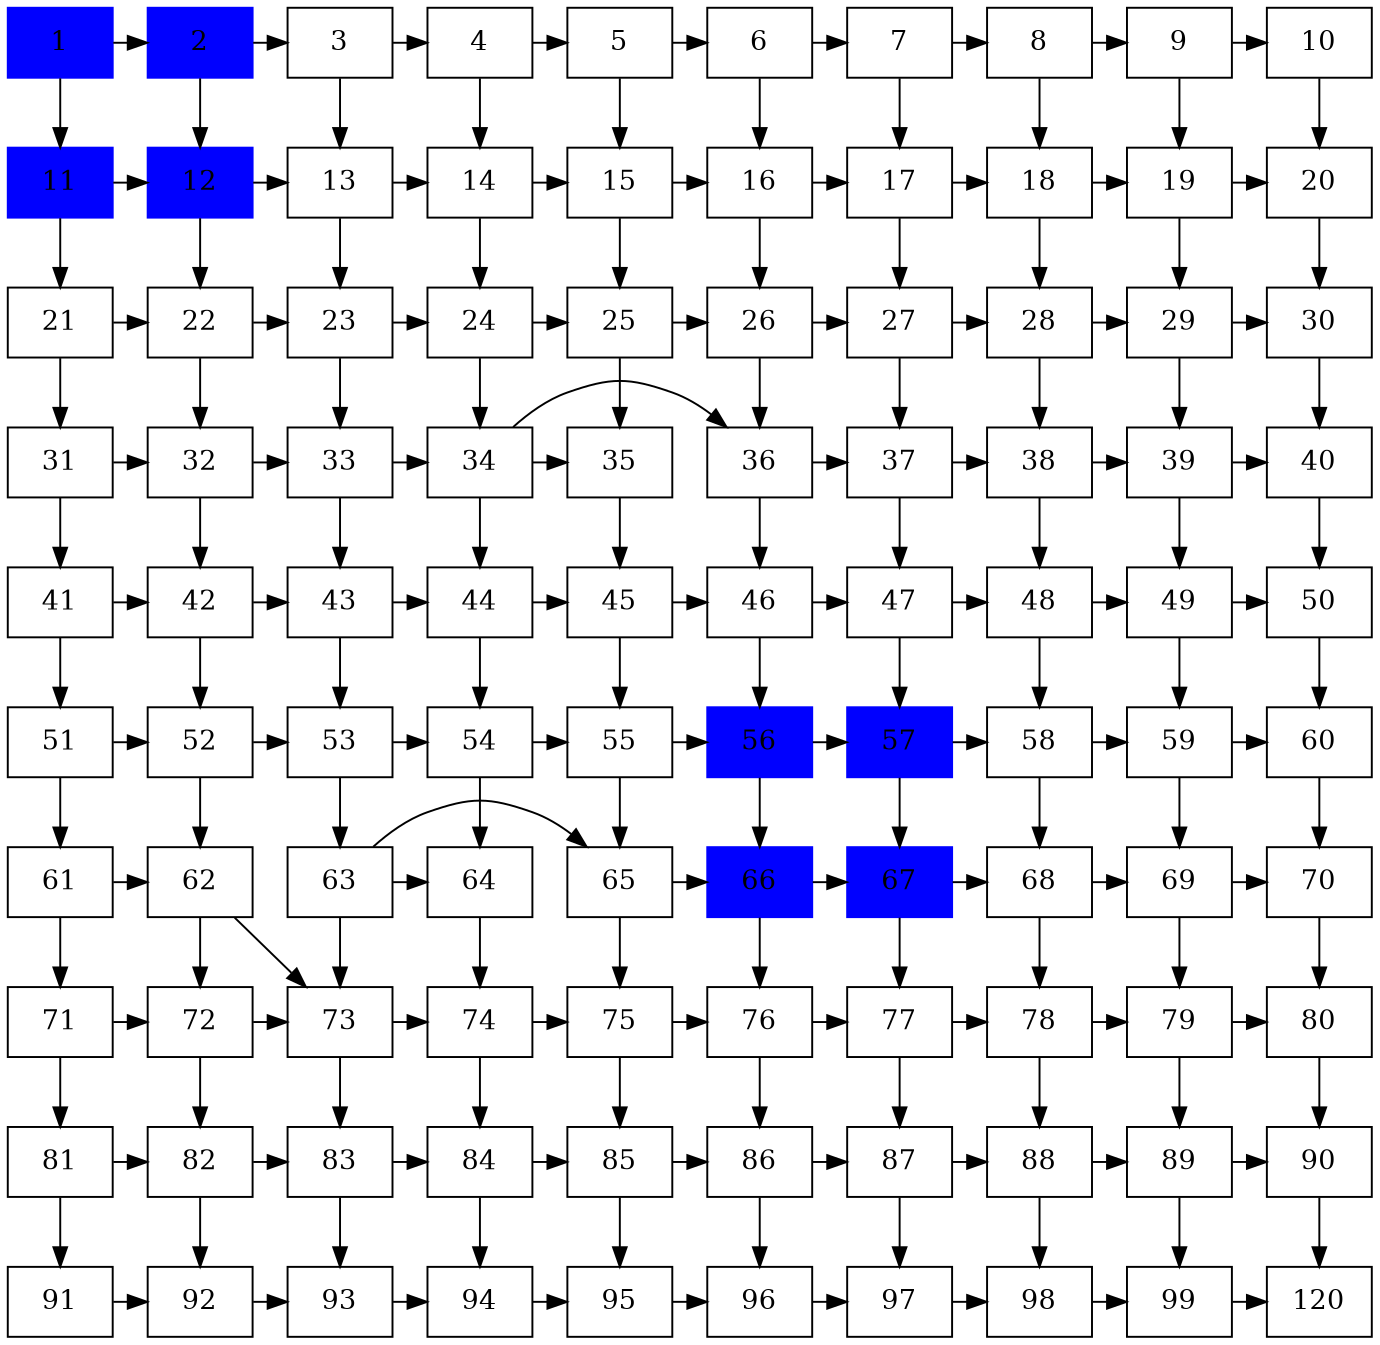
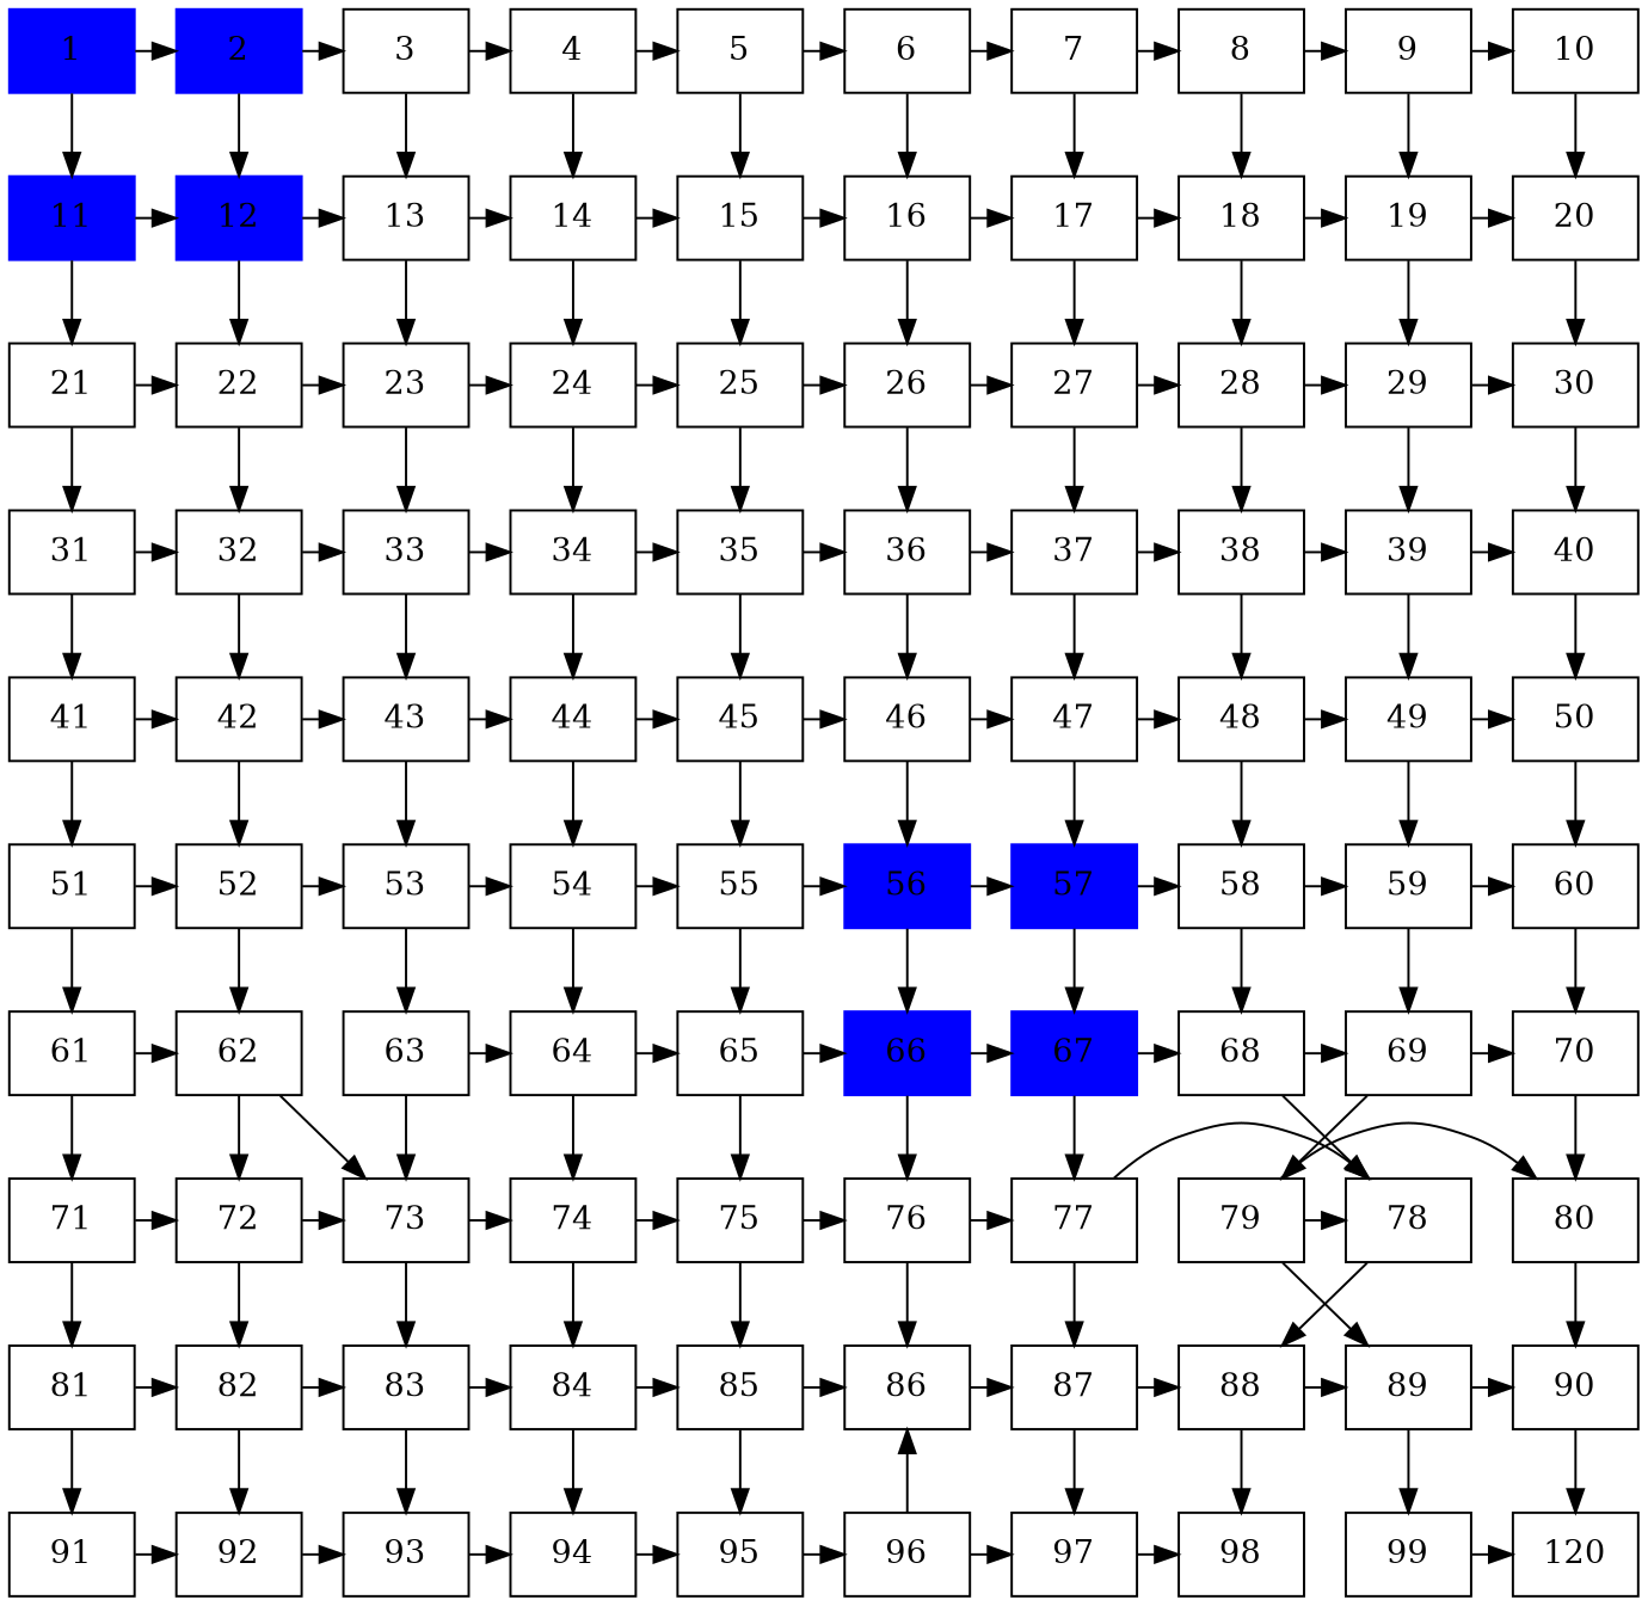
  digraph {
    rankdir=TB
    node [group=1 shape=box style=filled fillcolor=white]
    1 [color=blue fillcolor=""]
    2 [color=blue group=2 fillcolor=""]
    3 [group=3]
    4 [group=4]
    5 [group=5]
    6 [group=6]
    7 [group=7]
    8 [group=8]
    9 [group=9]
    10 [group=0]
    11 [color=blue fillcolor=""]
    12 [color=blue group=2 fillcolor=""]
    13 [group=3]
    14 [group=4]
    15 [group=5]
    16 [group=6]
    17 [group=7]
    18 [group=8]
    19 [group=9]
    20 [group=0]
    21
    22 [group=2]
    23 [group=3]
    24 [group=4]
    25 [group=5]
    26 [group=6]
    27 [group=7]
    28 [group=8]
    29 [group=9]
    30 [group=0]
    31
    32 [group=2]
    33 [group=3]
    34 [group=4]
    35 [group=5]
    36 [group=6]
    37 [group=7]
    38 [group=8]
    39 [group=9]
    40 [group=0]
    41
    42 [group=2]
    43 [group=3]
    44 [group=4]
    45 [group=5]
    46 [group=6]
    47 [group=7]
    48 [group=8]
    49 [group=9]
    50 [group=0]
    51
    52 [group=2]
    53 [group=3]
    54 [group=4]
    55 [group=5]
    56 [color=blue group=6 fillcolor=""]
    57 [color=blue group=7 fillcolor=""]
    58 [group=8]
    59 [group=9]
    60 [group=0]
    61
    62 [group=2]
    63 [group=3]
    64 [group=4]
    65 [group=5]
    66 [color=blue group=6 fillcolor=""]
    67 [color=blue group=7 fillcolor=""]
    68 [group=8]
    69 [group=9]
    70 [group=0]
    71
    72 [group=2]
    73 [group=3]
    74 [group=4]
    75 [group=5]
    76 [group=6]
    77 [group=7]
    78 [group=8]
    79 [group=9]
    80 [group=0]
    81
    82 [group=2]
    83 [group=3]
    84 [group=4]
    85 [group=5]
    86 [group=6]
    87 [group=7]
    88 [group=8]
    89 [group=9]
    90 [group=0]
    91
    92 [group=2]
    93 [group=3]
    94 [group=4]
    95 [group=5]
    96 [group=6]
    97 [group=7]
    98 [group=8]
    99 [group=9]
    n100 [group=0 label=120]
    subgraph sub_1 {
      rank=same
      1
      2
      3
      4
      5
      6
      7
      8
      9
      10
    }
    subgraph sub_2 {
      rank=same
      11
      12
      13
      14
      15
      16
      17
      18
      19
      20
    }
    subgraph sub_3 {
      rank=same
      21
      22
      23
      24
      25
      26
      27
      28
      29
      30
    }
    subgraph sub_4 {
      rank=same
      31
      32
      33
      34
      35
      36
      37
      38
      39
      40
    }
    subgraph sub_5 {
      rank=same
      41
      42
      43
      44
      45
      46
      47
      48
      49
      50
    }
    subgraph sub_6 {
      rank=same
      51
      52
      53
      54
      55
      56
      57
      58
      59
      60
    }
    subgraph sub_7 {
      rank=same
      61
      62
      63
      64
      65
      66
      67
      68
      69
      70
    }
    subgraph sub_8 {
      rank=same
      71
      72
      73
      74
      75
      76
      77
      78
      79
      80
    }
    subgraph sub_9 {
      rank=same
      81
      82
      83
      84
      85
      86
      87
      88
      89
      90
    }
    subgraph sub_10 {
      rank=same
      91
      92
      93
      94
      95
      96
      97
      98
      99
      n100
    }
    1 -> 2
    1 -> 11
    2 -> 3
    2 -> 12
    3 -> 4
    3 -> 13
    4 -> 5
    4 -> 14
    5 -> 6
    5 -> 15
    6 -> 7
    6 -> 16
    7 -> 8
    7 -> 17
    8 -> 9
    8 -> 18
    9 -> 10
    9 -> 19
    10 -> 20
    11 -> 12
    11 -> 21
    12 -> 13
    12 -> 22
    13 -> 14
    13 -> 23
    14 -> 15
    14 -> 24
    15 -> 16
    15 -> 25
    16 -> 17
    16 -> 26
    17 -> 18
    17 -> 27
    18 -> 19
    18 -> 28
    19 -> 20
    19 -> 29
    20 -> 30
    21 -> 22
    21 -> 31
    22 -> 23
    22 -> 32
    23 -> 24
    23 -> 33
    24 -> 25
    24 -> 34
    25 -> 26
    25 -> 35
    26 -> 27
    26 -> 36
    27 -> 28
    27 -> 37
    28 -> 29
    28 -> 38
    29 -> 30
    29 -> 39
    30 -> 40
    31 -> 32
    31 -> 41
    32 -> 33
    32 -> 42
    33 -> 34
    33 -> 43
    34 -> 35
    34 -> 44
-   34 -> 36
+   35 -> 36
    35 -> 45
    36 -> 37
    36 -> 46
    37 -> 38
    37 -> 47
    38 -> 39
    38 -> 48
    39 -> 40
    39 -> 49
    40 -> 50
    41 -> 42
    41 -> 51
    42 -> 43
    42 -> 52
    43 -> 44
    43 -> 53
    44 -> 45
    44 -> 54
    45 -> 46
    45 -> 55
    46 -> 47
    46 -> 56
    47 -> 48
    47 -> 57
    48 -> 49
    48 -> 58
    49 -> 50
    49 -> 59
    50 -> 60
    51 -> 52
    51 -> 61
    52 -> 53
    52 -> 62
    53 -> 54
    53 -> 63
    54 -> 55
    54 -> 64
    55 -> 56
    55 -> 65
    56 -> 57
    56 -> 66
    57 -> 58
    57 -> 67
    58 -> 59
    58 -> 68
    59 -> 60
    59 -> 69
    60 -> 70
    61 -> 62
    61 -> 71
    62 -> 72
    62 -> 73
    63 -> 64
    63 -> 73
-   63 -> 65
+   64 -> 65
    64 -> 74
    65 -> 66
    65 -> 75
    66 -> 67
    66 -> 76
    67 -> 68
    67 -> 77
    68 -> 69
    68 -> 78
    69 -> 70
    69 -> 79
    70 -> 80
    71 -> 72
    71 -> 81
    72 -> 73
    72 -> 82
    73 -> 74
    73 -> 83
    74 -> 75
    74 -> 84
    75 -> 76
    75 -> 85
    76 -> 77
    76 -> 86
    77 -> 78
    77 -> 87
-   78 -> 79
+   79 -> 78
    78 -> 88
    79 -> 80
    79 -> 89
    80 -> 90
    81 -> 82
    81 -> 91
    82 -> 83
    82 -> 92
    83 -> 84
    83 -> 93
    84 -> 85
    84 -> 94
    85 -> 86
    85 -> 95
    86 -> 87
-   86 -> 96
+   96 -> 86
    87 -> 88
    87 -> 97
    88 -> 89
    88 -> 98
    89 -> 90
    89 -> 99
    90 -> n100
    91 -> 92
    92 -> 93
    93 -> 94
    94 -> 95
    95 -> 96
    96 -> 97
    97 -> 98
-   98 -> 99
    99 -> n100
  }
